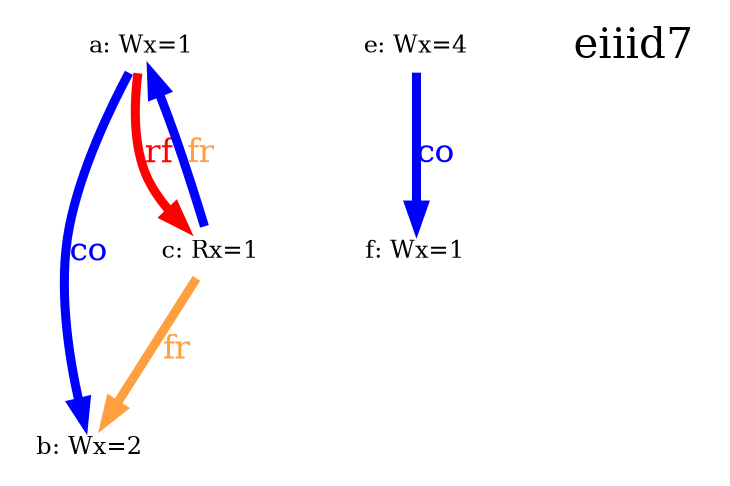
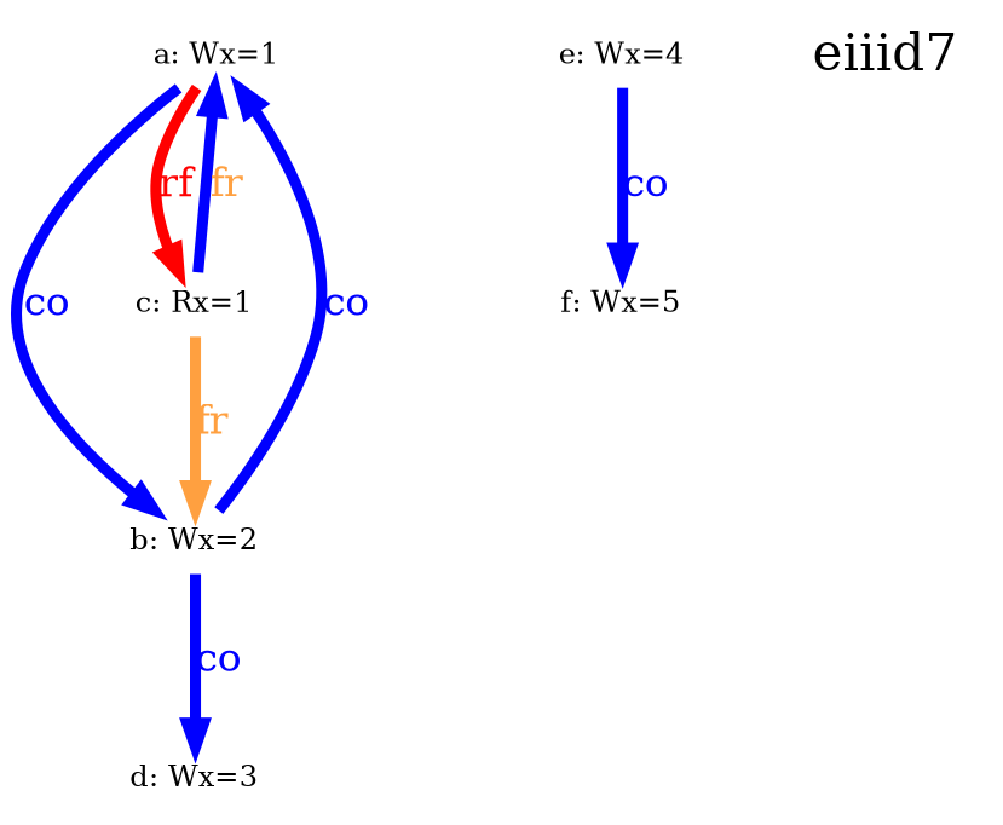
  digraph {
    splines=spline
    node [fixedsize=false fontsize=8 shape=none]
    edge [arrowsize=0.666700 color=blue fontsize=11 penwidth=3.000000]
    n1 [height=0.111111 label="a: Wx=1" width=0.555556]
    n2 [height=0.111111 label="b: Wx=2" width=0.555556]
    n3 [height=0.111111 label="c: Rx=1" width=0.555556]
+   n4 [height=0.111111 label="d: Wx=3" width=0.555556]
    n5 [height=0.111111 label="e: Wx=4" width=0.555556]
-   n6 [height=0.111111 label="f: Wx=1" width=0.555556]
+   n6 [height=0.111111 label="f: Wx=5" width=0.555556]
    n7 [height=0.1 label=eiiid7 width=0.05 fixedsize="" fontsize=""]
    n1 -> n2 [label=<<font color="blue">co</font>>]
    n1 -> n3 [color=red label=<<font color="red">rf</font>>]
+   n2 -> n1 [label=<<font color="blue">co</font>>]
+   n2 -> n4 [label=<<font color="blue">co</font>>]
    n3 -> n1 [label=<<font color="#ffa040">fr</font>>]
    n3 -> n2 [color="#ffa040" label=<<font color="#ffa040">fr</font>>]
    n5 -> n6 [label=<<font color="blue">co</font>>]
  }
